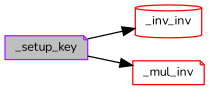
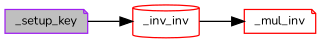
  digraph {
    fontname=Nunito
    rankdir=LR
    node [color=red fillcolor=white fontname=Nunito fontsize=10 shape=note style=filled]
    edge [color=black fontname=Nunito fontsize=10 labelfontname=Helvetica labelfontsize=10 style=solid]
    n1 [color=purple fillcolor=grey75 fontcolor=black height=0.2 label=_setup_key width=0.4]
    n2 [height=0.2 label=_inv_inv shape=cylinder width=0.4]
    n3 [height=0.2 label=_mul_inv width=0.4]
    n1 -> n2
-   n1 -> n3
+   n2 -> n3
  }
